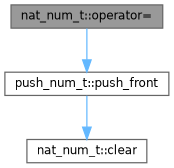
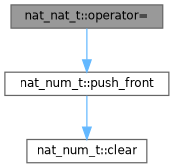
  digraph {
    rankdir=TB
    node [color=grey40 fillcolor=white fontname=Helvetica fontsize=10 shape=box style=filled]
    edge [color=steelblue1 fontname=Helvetica fontsize=10 labelfontname=Helvetica labelfontsize=10 style=solid]
-   n1 [color=gray40 fillcolor=grey60 fontcolor=black height=0.2 label="nat_num_t::operator=" width=0.4]
-   n2 [height=0.2 label="push_num_t::push_front" width=0.4]
+   n1 [color=gray40 fillcolor=grey60 fontcolor=black height=0.2 label="nat_nat_t::operator=" width=0.4]
+   n2 [height=0.2 label="nat_num_t::push_front" width=0.4]
    n3 [height=0.2 label="nat_num_t::clear" width=0.4]
    n1 -> n2
    n2 -> n3
  }
